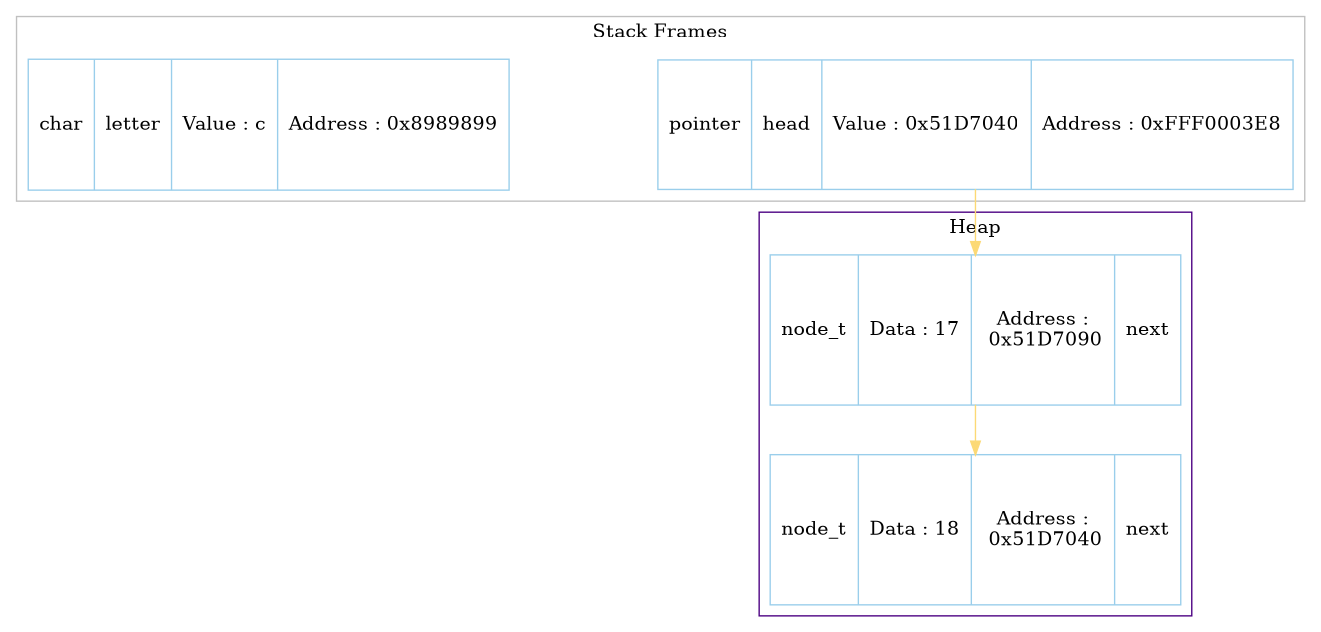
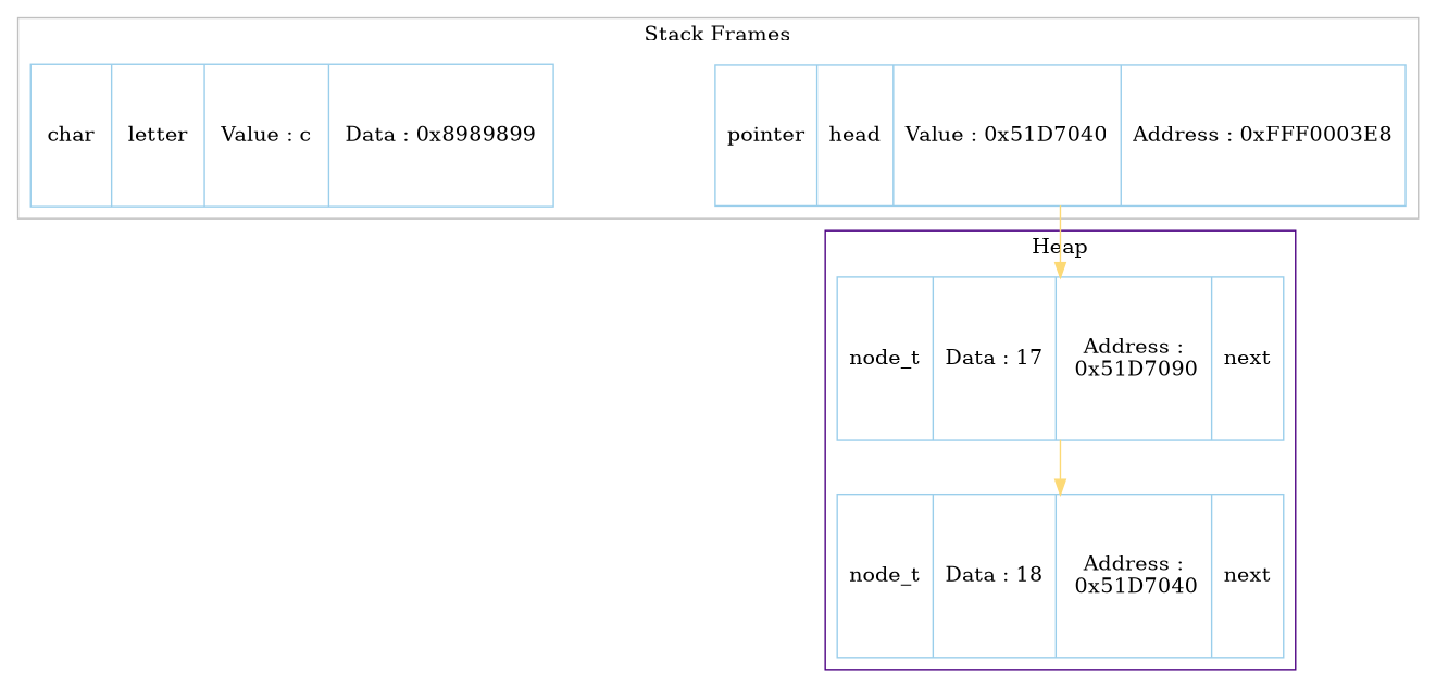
  digraph {
    nodesep=1.5
    rankdir=TB
    node [color="#9ACEEB" shape=record]
    edge [arrowsize=1 color="#FCD975"]
    n1 [height=1.5 label="node_t | Data : 17 | Address :\n 0x51D7090 | next" width=1.1667]
    n2 [height=1.5 label="node_t | Data : 18 | Address :\n 0x51D7040 | next" width=1.1667]
    n3 [height=1.2917 label=" pointer | head | Value : 0x51D7040 | Address : 0xFFF0003E8 " width=2.0833]
-   n4 [height=1.2917 label="char | letter | Value : c | Address : 0x8989899 " width=1.8472]
+   n4 [height=1.2917 label="char | letter | Value : c | Data : 0x8989899 " width=1.8472]
    subgraph cluster_1 {
      color=indigo
      label=Heap
      n1
      n2
    }
    subgraph cluster_2 {
      color=grey
      label="Stack Frames"
      syle=filled
      n3
      n4
    }
    n1 -> n2
    n3 -> n1
  }
